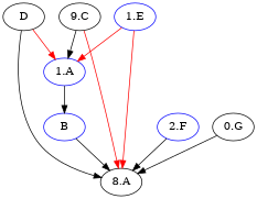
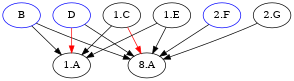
  digraph {
    rankdir=TB
    edge [color=black style=filled]
    B [color=blue]
-   "1.A" [color=blue]
+   "1.A"
    n3 [label="8.A"]
-   D [color=black]
-   "1.C" [label="9.C"]
-   "1.E" [color=blue]
+   D [color=blue]
+   "1.C"
+   "1.E"
    "2.F" [color=blue]
-   "2.G" [label="0.G"]
-   "1.A" -> B
+   "2.G"
+   B -> "1.A"
    B -> n3
    D -> "1.A" [color=red]
    D -> n3
    "1.C" -> "1.A"
    "1.C" -> n3 [color=red]
-   "1.E" -> "1.A" [color=red]
-   "1.E" -> n3 [color=red]
+   "1.E" -> "1.A"
+   "1.E" -> n3
    "2.F" -> n3
    "2.G" -> n3
  }
